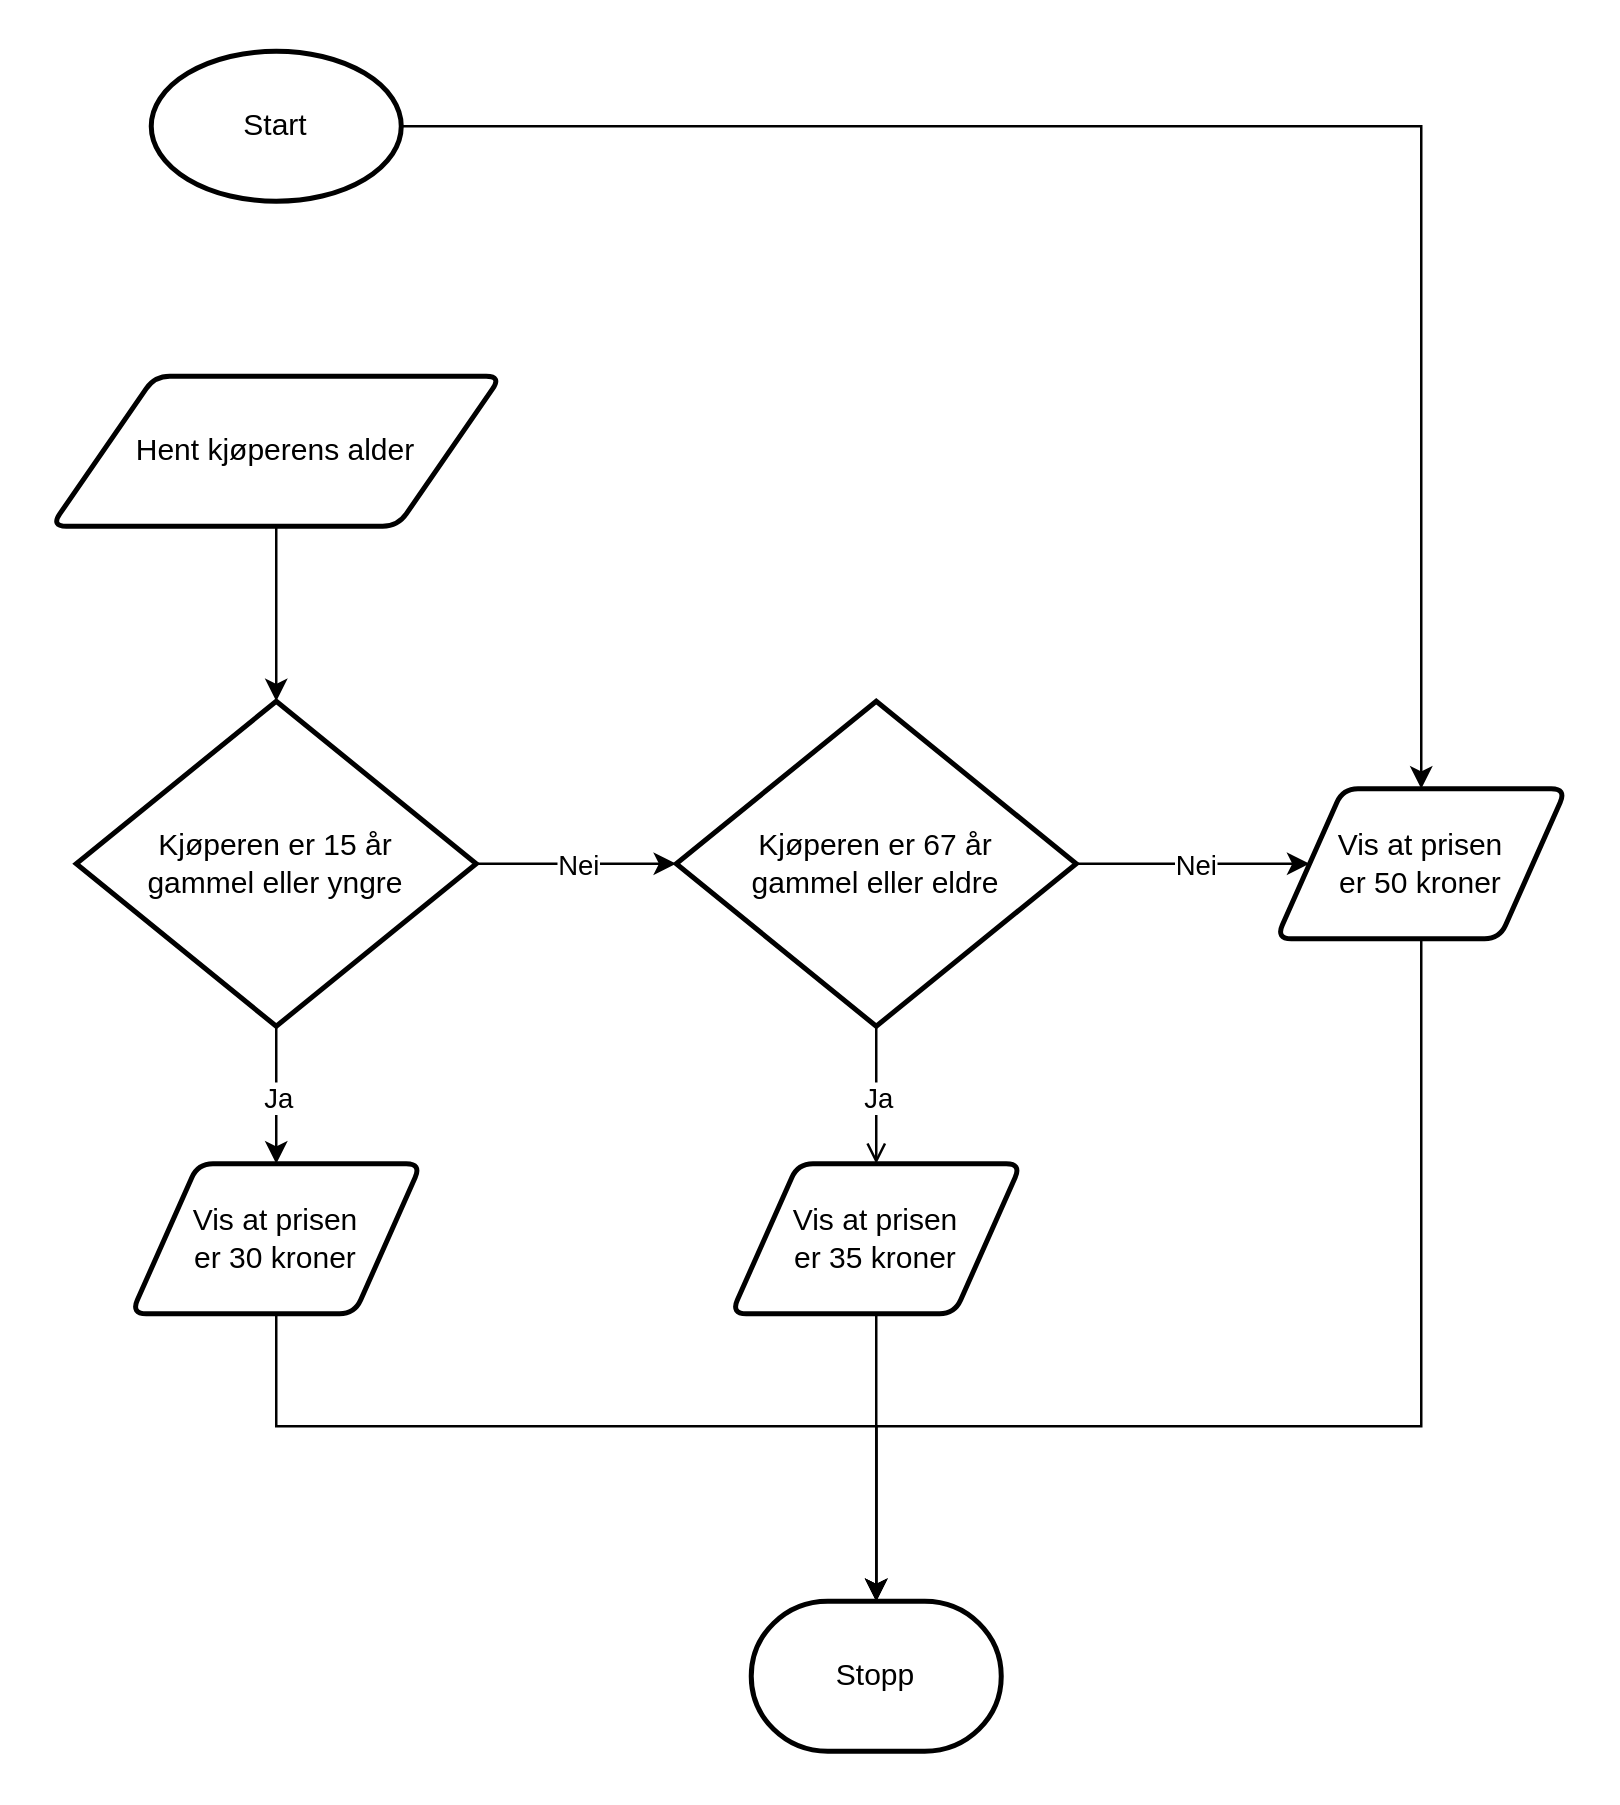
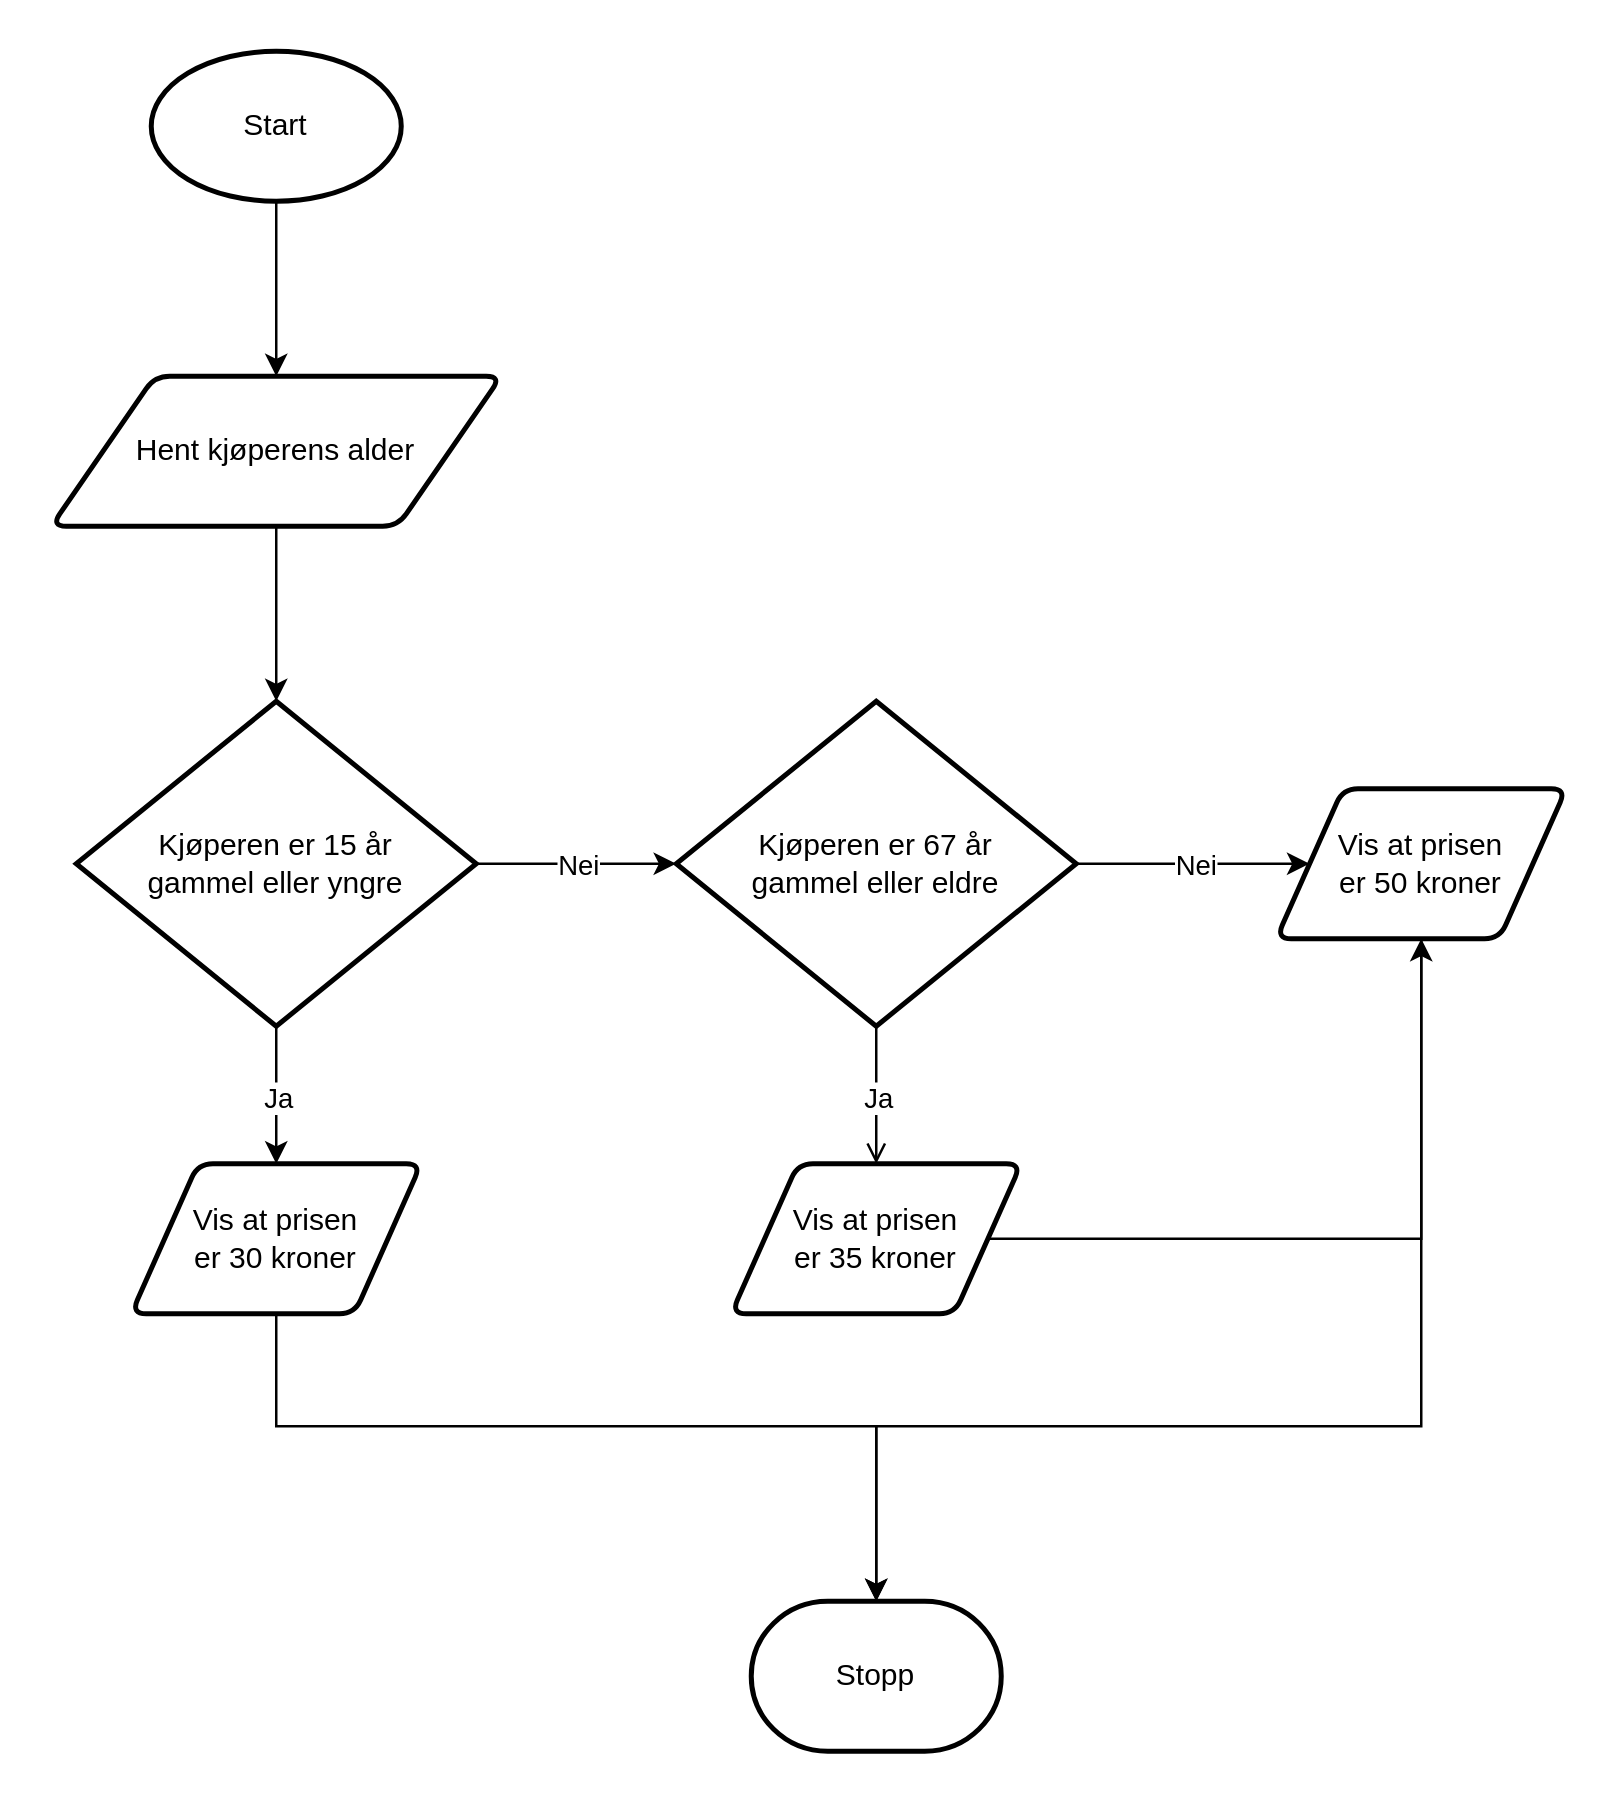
  <mxCell id="0" />
  <mxCell id="1" parent="0" />
- <mxCell id="2" value="" style="edgeStyle=orthogonalEdgeStyle;rounded=0;orthogonalLoop=1;jettySize=auto;html=1;" edge="1" parent="1" source="3" target="19"><mxGeometry relative="1" as="geometry" /></mxCell>
+ <mxCell id="2" value="" style="edgeStyle=orthogonalEdgeStyle;rounded=0;orthogonalLoop=1;jettySize=auto;html=1;" edge="1" parent="1" source="3" target="5"><mxGeometry relative="1" as="geometry" /></mxCell>
  <mxCell id="3" value="Start" style="strokeWidth=2;html=1;shape=mxgraph.flowchart.start_1;whiteSpace=wrap;" vertex="1" parent="1"><mxGeometry x="60" y="20" width="100" height="60" as="geometry" /></mxCell>
  <mxCell id="4" value="" style="edgeStyle=orthogonalEdgeStyle;rounded=0;orthogonalLoop=1;jettySize=auto;html=1;" edge="1" parent="1" source="5" target="10"><mxGeometry relative="1" as="geometry" /></mxCell>
  <mxCell id="5" value="Hent kjøperens alder" style="shape=parallelogram;html=1;strokeWidth=2;perimeter=parallelogramPerimeter;whiteSpace=wrap;rounded=1;arcSize=12;size=0.23;" vertex="1" parent="1"><mxGeometry x="20" y="150" width="180" height="60" as="geometry" /></mxCell>
  <mxCell id="6" style="edgeStyle=orthogonalEdgeStyle;rounded=0;orthogonalLoop=1;jettySize=auto;html=1;entryX=0;entryY=0.5;entryDx=0;entryDy=0;entryPerimeter=0;exitX=1;exitY=0.5;exitDx=0;exitDy=0;exitPerimeter=0;" edge="1" parent="1" source="10" target="15"><mxGeometry relative="1" as="geometry"><mxPoint x="316" y="345" as="targetPoint" /><mxPoint x="160" y="345.048" as="sourcePoint" /></mxGeometry></mxCell>
  <mxCell id="7" value="Nei" style="edgeLabel;html=1;align=center;verticalAlign=middle;resizable=0;points=[];" vertex="1" connectable="0" parent="6"><mxGeometry relative="1" as="geometry"><mxPoint as="offset" /></mxGeometry></mxCell>
  <mxCell id="8" style="edgeStyle=orthogonalEdgeStyle;rounded=0;orthogonalLoop=1;jettySize=auto;html=1;exitX=0.5;exitY=1;exitDx=0;exitDy=0;exitPerimeter=0;entryX=0.5;entryY=0;entryDx=0;entryDy=0;" edge="1" parent="1" source="10" target="16"><mxGeometry relative="1" as="geometry" /></mxCell>
  <mxCell id="9" value="Ja" style="edgeLabel;html=1;align=center;verticalAlign=middle;resizable=0;points=[];" vertex="1" connectable="0" parent="8"><mxGeometry relative="1" as="geometry"><mxPoint as="offset" /></mxGeometry></mxCell>
  <mxCell id="10" value="Kjøperen er 15 år &lt;br&gt;gammel eller yngre" style="strokeWidth=2;html=1;shape=mxgraph.flowchart.decision;whiteSpace=wrap;" vertex="1" parent="1"><mxGeometry x="30" y="280" width="160" height="130" as="geometry" /></mxCell>
  <mxCell id="11" value="" style="edgeStyle=orthogonalEdgeStyle;rounded=0;orthogonalLoop=1;jettySize=auto;html=1;endArrow=open;" edge="1" parent="1" source="15" target="18"><mxGeometry relative="1" as="geometry" /></mxCell>
  <mxCell id="12" value="Ja" style="edgeLabel;html=1;align=center;verticalAlign=middle;resizable=0;points=[];" vertex="1" connectable="0" parent="11"><mxGeometry relative="1" as="geometry"><mxPoint as="offset" /></mxGeometry></mxCell>
  <mxCell id="13" value="" style="edgeStyle=orthogonalEdgeStyle;rounded=0;orthogonalLoop=1;jettySize=auto;html=1;" edge="1" parent="1" source="15" target="19"><mxGeometry relative="1" as="geometry" /></mxCell>
  <mxCell id="14" value="Nei" style="edgeLabel;html=1;align=center;verticalAlign=middle;resizable=0;points=[];" vertex="1" connectable="0" parent="13"><mxGeometry relative="1" as="geometry"><mxPoint as="offset" /></mxGeometry></mxCell>
  <mxCell id="15" value="Kjøperen er 67 år &lt;br&gt;gammel eller eldre" style="strokeWidth=2;html=1;shape=mxgraph.flowchart.decision;whiteSpace=wrap;" vertex="1" parent="1"><mxGeometry x="270" y="280" width="160" height="130" as="geometry" /></mxCell>
  <mxCell id="16" value="Vis at prisen&lt;br&gt;er 30 kroner" style="shape=parallelogram;html=1;strokeWidth=2;perimeter=parallelogramPerimeter;whiteSpace=wrap;rounded=1;arcSize=12;size=0.23;" vertex="1" parent="1"><mxGeometry x="52" y="465" width="116" height="60" as="geometry" /></mxCell>
- <mxCell id="17" value="" style="edgeStyle=orthogonalEdgeStyle;rounded=0;orthogonalLoop=1;jettySize=auto;html=1;" edge="1" parent="1" source="18" target="20"><mxGeometry relative="1" as="geometry" /></mxCell>
+ <mxCell id="17" value="" style="edgeStyle=orthogonalEdgeStyle;rounded=0;orthogonalLoop=1;jettySize=auto;html=1;" edge="1" parent="1" source="18" target="19"><mxGeometry relative="1" as="geometry" /></mxCell>
  <mxCell id="18" value="Vis at prisen&lt;br&gt;er 35 kroner" style="shape=parallelogram;html=1;strokeWidth=2;perimeter=parallelogramPerimeter;whiteSpace=wrap;rounded=1;arcSize=12;size=0.23;" vertex="1" parent="1"><mxGeometry x="292" y="465" width="116" height="60" as="geometry" /></mxCell>
  <mxCell id="19" value="Vis at prisen&lt;br&gt;er 50 kroner" style="shape=parallelogram;html=1;strokeWidth=2;perimeter=parallelogramPerimeter;whiteSpace=wrap;rounded=1;arcSize=12;size=0.23;" vertex="1" parent="1"><mxGeometry x="510" y="315" width="116" height="60" as="geometry" /></mxCell>
  <mxCell id="20" value="Stopp" style="strokeWidth=2;html=1;shape=mxgraph.flowchart.terminator;whiteSpace=wrap;" vertex="1" parent="1"><mxGeometry x="300" y="640" width="100" height="60" as="geometry" /></mxCell>
  <mxCell id="21" style="edgeStyle=orthogonalEdgeStyle;rounded=0;orthogonalLoop=1;jettySize=auto;html=1;entryX=0.5;entryY=0;entryDx=0;entryDy=0;entryPerimeter=0;" edge="1" parent="1" source="16" target="20"><mxGeometry relative="1" as="geometry"><Array as="points"><mxPoint x="110" y="570" /><mxPoint x="350" y="570" /></Array></mxGeometry></mxCell>
  <mxCell id="22" style="edgeStyle=orthogonalEdgeStyle;rounded=0;orthogonalLoop=1;jettySize=auto;html=1;entryX=0.5;entryY=0;entryDx=0;entryDy=0;entryPerimeter=0;" edge="1" parent="1" source="19" target="20"><mxGeometry relative="1" as="geometry"><Array as="points"><mxPoint x="568" y="570" /><mxPoint x="350" y="570" /></Array></mxGeometry></mxCell>
